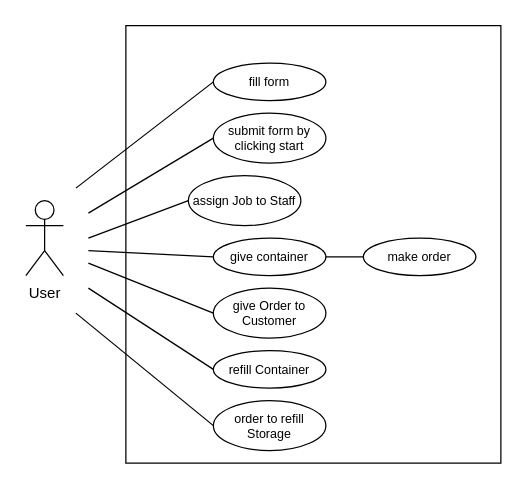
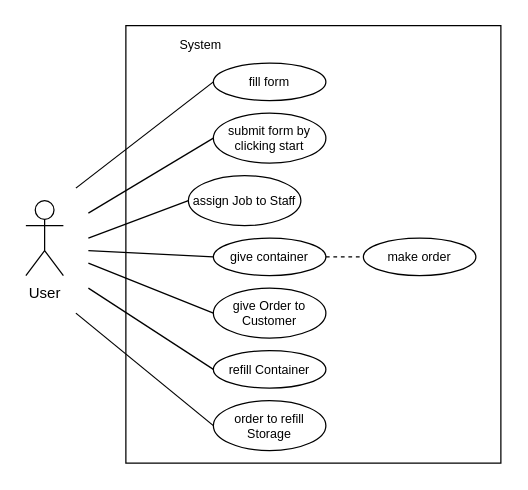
  <mxCell id="0" />
  <mxCell id="1" parent="0" />
  <mxCell id="2" value="" style="rounded=0;whiteSpace=wrap;html=1;fontSize=10;" vertex="1" parent="1"><mxGeometry x="100" y="20" width="300" height="350" as="geometry" /></mxCell>
  <mxCell id="3" value="User" style="shape=umlActor;verticalLabelPosition=bottom;verticalAlign=top;html=1;outlineConnect=0;" vertex="1" parent="1"><mxGeometry x="20" y="160" width="30" height="60" as="geometry" /></mxCell>
+ <mxCell id="4" value="System" style="text;html=1;strokeColor=none;fillColor=none;align=center;verticalAlign=middle;whiteSpace=wrap;rounded=0;fontSize=10;" vertex="1" parent="1"><mxGeometry x="130" y="20" width="60" height="30" as="geometry" /></mxCell>
  <mxCell id="5" value="&lt;font size=&quot;1&quot;&gt;fill form&lt;/font&gt;" style="ellipse;whiteSpace=wrap;html=1;fontSize=10;" vertex="1" parent="1"><mxGeometry x="170" y="50" width="90" height="30" as="geometry" /></mxCell>
  <mxCell id="6" value="&lt;font size=&quot;1&quot;&gt;submit form by clicking start&lt;br&gt;&lt;/font&gt;" style="ellipse;whiteSpace=wrap;html=1;fontSize=10;" vertex="1" parent="1"><mxGeometry x="170" y="90" width="90" height="40" as="geometry" /></mxCell>
  <mxCell id="7" value="&lt;font style=&quot;font-size: 10px&quot;&gt;assign Job to Staff&lt;/font&gt;" style="ellipse;whiteSpace=wrap;html=1;fontSize=10;" vertex="1" parent="1"><mxGeometry x="150" y="140" width="90" height="40" as="geometry" /></mxCell>
  <mxCell id="8" value="&lt;font style=&quot;font-size: 10px&quot;&gt;make order&lt;/font&gt;" style="ellipse;whiteSpace=wrap;html=1;fontSize=10;" vertex="1" parent="1"><mxGeometry x="290" y="190" width="90" height="30" as="geometry" /></mxCell>
  <mxCell id="9" value="&lt;font style=&quot;font-size: 10px&quot;&gt;give container&lt;/font&gt;" style="ellipse;whiteSpace=wrap;html=1;fontSize=10;" vertex="1" parent="1"><mxGeometry x="170" y="190" width="90" height="30" as="geometry" /></mxCell>
  <mxCell id="10" value="&lt;font style=&quot;font-size: 10px&quot;&gt;give Order to Customer&lt;/font&gt;" style="ellipse;whiteSpace=wrap;html=1;fontSize=10;" vertex="1" parent="1"><mxGeometry x="170" y="230" width="90" height="40" as="geometry" /></mxCell>
  <mxCell id="11" value="&lt;font style=&quot;font-size: 10px&quot;&gt;refill Container&lt;/font&gt;" style="ellipse;whiteSpace=wrap;html=1;fontSize=10;" vertex="1" parent="1"><mxGeometry x="170" y="280" width="90" height="30" as="geometry" /></mxCell>
  <mxCell id="12" value="&lt;font style=&quot;font-size: 10px&quot;&gt;order to refill Storage&lt;/font&gt;" style="ellipse;whiteSpace=wrap;html=1;fontSize=10;" vertex="1" parent="1"><mxGeometry x="170" y="320" width="90" height="40" as="geometry" /></mxCell>
- <mxCell id="13" value="" style="endArrow=none;dashed=0;html=1;rounded=0;fontSize=10;exitX=1;exitY=0.5;exitDx=0;exitDy=0;entryX=0;entryY=0.5;entryDx=0;entryDy=0;" edge="1" parent="1" source="9" target="8"><mxGeometry width="50" height="50" relative="1" as="geometry"><mxPoint x="290" y="200" as="sourcePoint" /><mxPoint x="340" y="150" as="targetPoint" /></mxGeometry></mxCell>
+ <mxCell id="13" value="" style="endArrow=none;dashed=1;html=1;rounded=0;fontSize=10;exitX=1;exitY=0.5;exitDx=0;exitDy=0;entryX=0;entryY=0.5;entryDx=0;entryDy=0;" edge="1" parent="1" source="9" target="8"><mxGeometry width="50" height="50" relative="1" as="geometry"><mxPoint x="290" y="200" as="sourcePoint" /><mxPoint x="340" y="150" as="targetPoint" /></mxGeometry></mxCell>
  <mxCell id="14" value="" style="endArrow=none;html=1;rounded=0;fontSize=10;entryX=0;entryY=0.5;entryDx=0;entryDy=0;" edge="1" parent="1" target="5"><mxGeometry width="50" height="50" relative="1" as="geometry"><mxPoint x="60" y="150" as="sourcePoint" /><mxPoint x="100" y="120" as="targetPoint" /></mxGeometry></mxCell>
  <mxCell id="15" value="" style="endArrow=none;html=1;rounded=0;fontSize=10;entryX=0;entryY=0.5;entryDx=0;entryDy=0;" edge="1" parent="1" target="6"><mxGeometry width="50" height="50" relative="1" as="geometry"><mxPoint x="70" y="170" as="sourcePoint" /><mxPoint x="180" y="75" as="targetPoint" /></mxGeometry></mxCell>
  <mxCell id="16" value="" style="endArrow=none;html=1;rounded=0;fontSize=10;entryX=0;entryY=0.5;entryDx=0;entryDy=0;" edge="1" parent="1" target="7"><mxGeometry width="50" height="50" relative="1" as="geometry"><mxPoint x="70" y="190" as="sourcePoint" /><mxPoint x="180" y="120" as="targetPoint" /></mxGeometry></mxCell>
  <mxCell id="17" value="" style="endArrow=none;html=1;rounded=0;fontSize=10;entryX=0;entryY=0.5;entryDx=0;entryDy=0;" edge="1" parent="1" target="9"><mxGeometry width="50" height="50" relative="1" as="geometry"><mxPoint x="70" y="200" as="sourcePoint" /><mxPoint x="180" y="170" as="targetPoint" /></mxGeometry></mxCell>
  <mxCell id="18" value="" style="endArrow=none;html=1;rounded=0;fontSize=10;entryX=0;entryY=0.5;entryDx=0;entryDy=0;" edge="1" parent="1" target="10"><mxGeometry width="50" height="50" relative="1" as="geometry"><mxPoint x="70" y="210" as="sourcePoint" /><mxPoint x="180" y="215" as="targetPoint" /></mxGeometry></mxCell>
  <mxCell id="19" value="" style="endArrow=none;html=1;rounded=0;fontSize=10;entryX=0;entryY=0.5;entryDx=0;entryDy=0;" edge="1" parent="1" target="11"><mxGeometry width="50" height="50" relative="1" as="geometry"><mxPoint x="70" y="230" as="sourcePoint" /><mxPoint x="180" y="260" as="targetPoint" /></mxGeometry></mxCell>
  <mxCell id="20" value="" style="endArrow=none;html=1;rounded=0;fontSize=10;entryX=0;entryY=0.5;entryDx=0;entryDy=0;" edge="1" parent="1" target="12"><mxGeometry width="50" height="50" relative="1" as="geometry"><mxPoint x="60" y="250" as="sourcePoint" /><mxPoint x="140" y="320" as="targetPoint" /></mxGeometry></mxCell>
